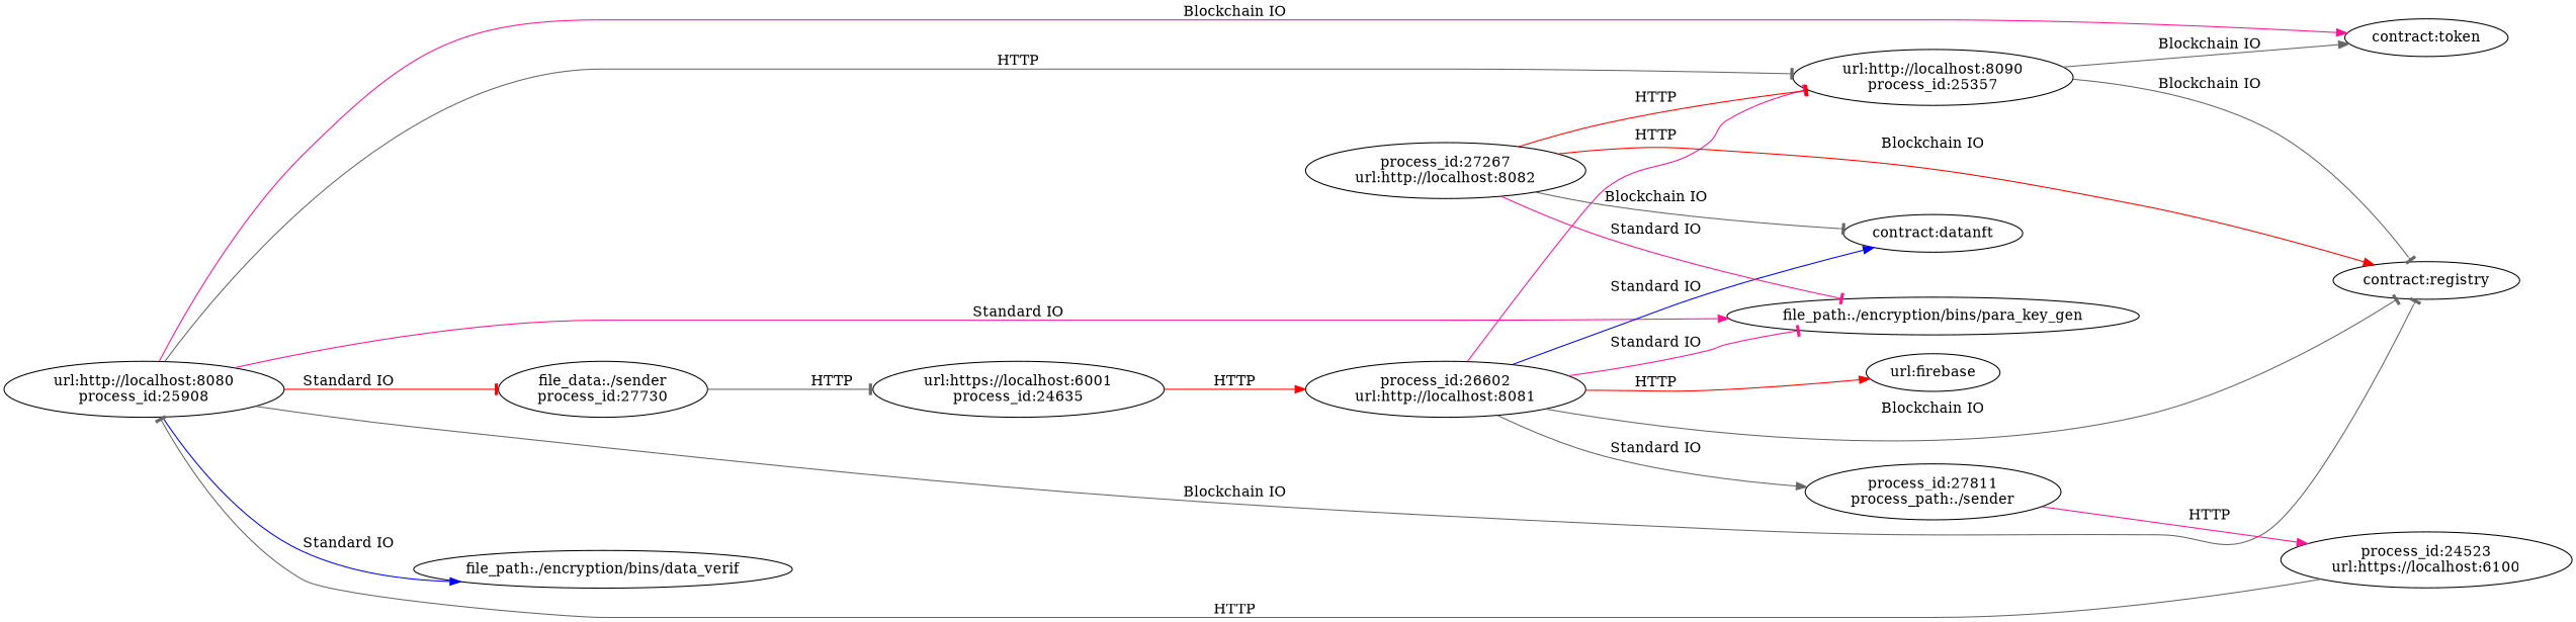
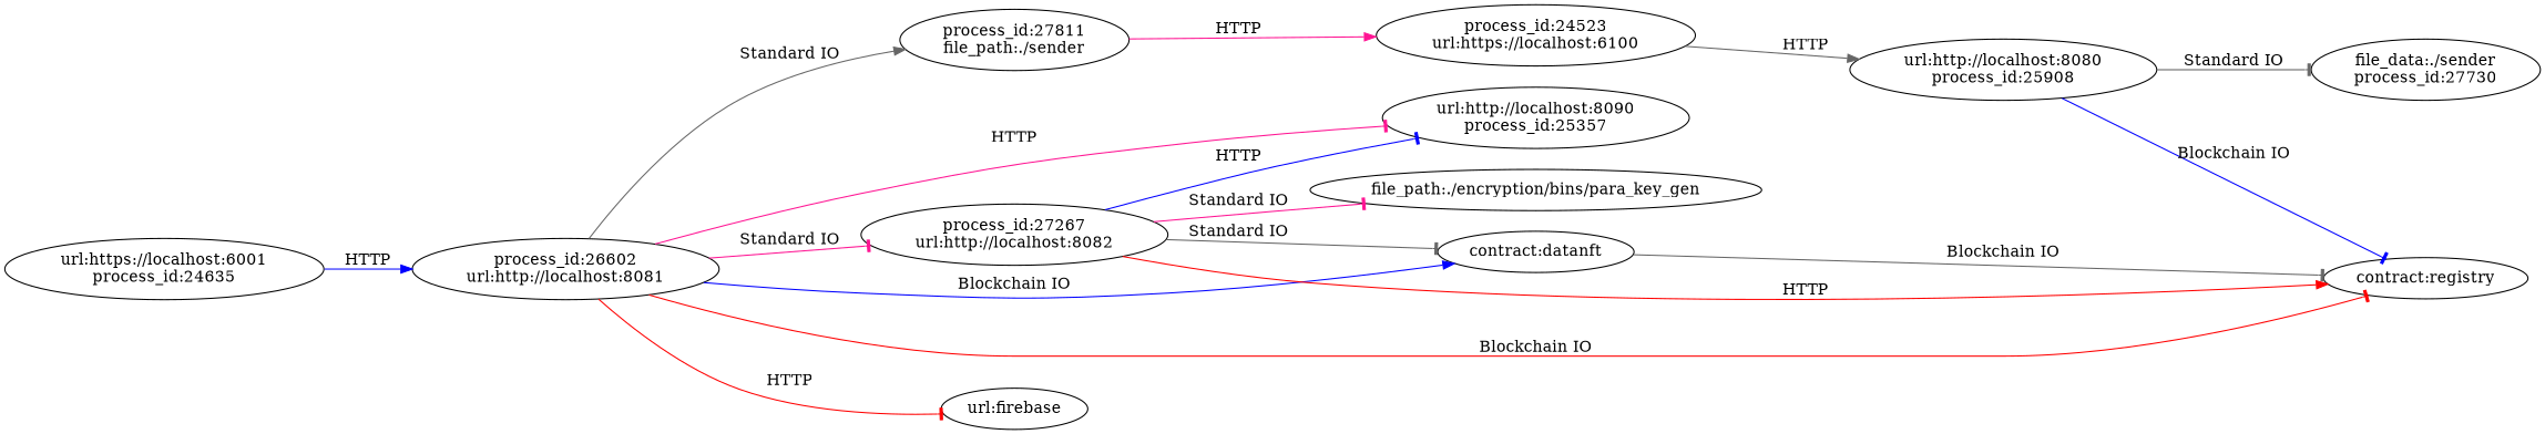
  digraph {
    fontname="DejaVu Serif"
    rankdir=LR
    node [fontname="DejaVu Serif"]
    edge [arrowhead=tee color=gray40 fontname="DejaVu Serif"]
    n1 [label="url:http://localhost:8090\nprocess_id:25357\n"]
    n2 [label="contract:registry\n"]
-   n3 [label="contract:token\n"]
    n4 [label="url:http://localhost:8080\nprocess_id:25908\n"]
    n5 [label="file_data:./sender\nprocess_id:27730\n"]
    n6 [label="file_path:./encryption/bins/para_key_gen\n"]
-   n7 [label="file_path:./encryption/bins/data_verif\n"]
    n8 [label="url:https://localhost:6001\nprocess_id:24635\n"]
    n9 [label="process_id:26602\nurl:http://localhost:8081\n"]
-   n10 [label="process_id:27811\nprocess_path:./sender\n"]
+   n10 [label="process_id:27811\nfile_path:./sender\n"]
    n11 [label="contract:datanft\n"]
    n12 [label="url:firebase\n"]
    n13 [label="process_id:24523\nurl:https://localhost:6100\n"]
    n14 [label="process_id:27267\nurl:http://localhost:8082\n"]
-   n1 -> n2 [label="Blockchain IO"]
-   n1 -> n3 [arrowhead=normal label="Blockchain IO"]
-   n4 -> n1 [label=HTTP]
-   n4 -> n2 [label="Blockchain IO"]
-   n4 -> n3 [arrowhead=normal color=deeppink label="Blockchain IO"]
-   n4 -> n5 [color=red label="Standard IO"]
-   n4 -> n6 [arrowhead=normal color=deeppink label="Standard IO"]
-   n4 -> n7 [arrowhead=normal color=blue label="Standard IO"]
-   n5 -> n8 [label=HTTP]
-   n8 -> n9 [arrowhead=normal color=red label=HTTP]
+   n11 -> n2 [label="Blockchain IO"]
+   n4 -> n2 [color=blue label="Blockchain IO"]
+   n4 -> n5 [label="Standard IO"]
+   n8 -> n9 [arrowhead=normal color=blue label=HTTP]
    n9 -> n1 [color=deeppink label=HTTP]
-   n9 -> n2 [label="Blockchain IO"]
-   n9 -> n6 [color=deeppink label="Standard IO"]
+   n9 -> n2 [color=red label="Blockchain IO"]
+   n9 -> n14 [color=deeppink label="Standard IO"]
    n9 -> n10 [arrowhead=normal label="Standard IO"]
-   n9 -> n11 [arrowhead=normal color=blue label="Standard IO"]
-   n9 -> n12 [arrowhead=normal color=red label=HTTP]
+   n9 -> n11 [arrowhead=normal color=blue label="Blockchain IO"]
+   n9 -> n12 [color=red label=HTTP]
    n10 -> n13 [arrowhead=normal color=deeppink label=HTTP]
-   n13 -> n4 [label=HTTP]
-   n14 -> n1 [color=red label=HTTP]
-   n14 -> n2 [arrowhead=normal color=red label="Blockchain IO"]
+   n13 -> n4 [arrowhead=normal label=HTTP]
+   n14 -> n1 [color=blue label=HTTP]
+   n14 -> n2 [arrowhead=normal color=red label=HTTP]
    n14 -> n6 [color=deeppink label="Standard IO"]
-   n14 -> n11 [label="Blockchain IO"]
+   n14 -> n11 [label="Standard IO"]
  }
